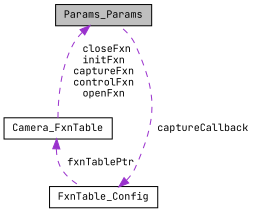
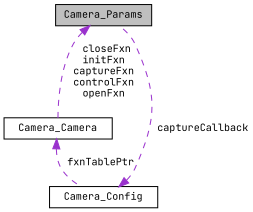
  digraph {
    fontname="JetBrains Mono"
    node [color=black fillcolor=white fontname="JetBrains Mono" fontsize=10 shape=record style=filled]
    edge [color=darkorchid3 dir=back fontname="JetBrains Mono" fontsize=10 labelfontname=Helvetica labelfontsize=10 style=dashed]
-   n1 [fillcolor=grey75 fontcolor=black height=0.2 label=Params_Params width=0.4]
-   n2 [height=0.2 label=Camera_FxnTable width=0.4]
-   n3 [height=0.2 label=FxnTable_Config width=0.4]
+   n1 [fillcolor=grey75 fontcolor=black height=0.2 label=Camera_Params width=0.4]
+   n2 [height=0.2 label=Camera_Camera width=0.4]
+   n3 [height=0.2 label=Camera_Config width=0.4]
    n1 -> n2 [label=" closeFxn\ninitFxn\ncaptureFxn\ncontrolFxn\nopenFxn"]
    n2 -> n3 [label=" fxnTablePtr"]
    n3 -> n1 [label=" captureCallback"]
  }
